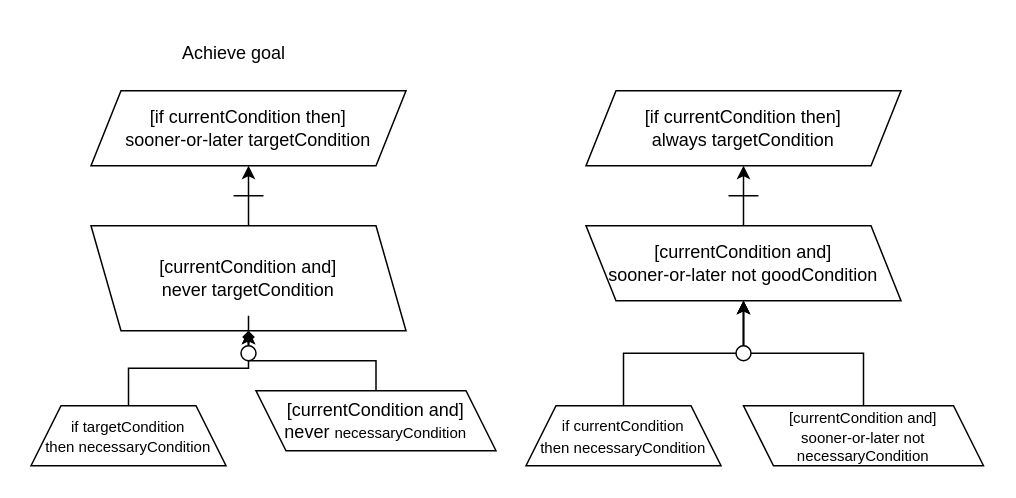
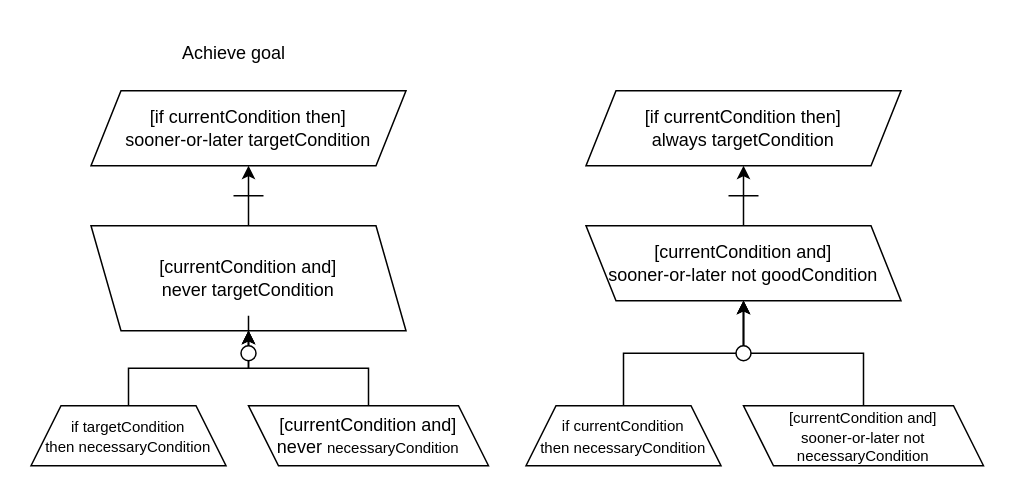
  <mxCell id="0" />
  <mxCell id="1" parent="0" />
  <mxCell id="2" value="[if currentCondition then]&lt;div&gt;sooner-or-later targetCondition&lt;/div&gt;" style="shape=parallelogram;perimeter=parallelogramPerimeter;whiteSpace=wrap;html=1;fixedSize=1;" vertex="1" parent="1"><mxGeometry x="60" y="60" width="210" height="50" as="geometry" /></mxCell>
  <mxCell id="3" value="" style="edgeStyle=orthogonalEdgeStyle;rounded=0;orthogonalLoop=1;jettySize=auto;html=1;" edge="1" parent="1" source="4" target="2"><mxGeometry relative="1" as="geometry" /></mxCell>
  <mxCell id="4" value="[currentCondition and]&lt;div&gt;never targetCondition&lt;/div&gt;" style="shape=parallelogram;perimeter=parallelogramPerimeter;whiteSpace=wrap;html=1;fixedSize=1;flipH=1;" vertex="1" parent="1"><mxGeometry x="60" y="150" width="210" height="70" as="geometry" /></mxCell>
  <mxCell id="5" value="" style="endArrow=none;html=1;rounded=0;" edge="1" parent="1"><mxGeometry width="50" height="50" relative="1" as="geometry"><mxPoint x="155" y="130" as="sourcePoint" /><mxPoint x="175" y="130" as="targetPoint" /></mxGeometry></mxCell>
- <mxCell id="6" value="" style="edgeStyle=orthogonalEdgeStyle;rounded=0;orthogonalLoop=1;jettySize=auto;html=1;endArrow=diamond;" edge="1" parent="1" source="7" target="4"><mxGeometry relative="1" as="geometry" /></mxCell>
+ <mxCell id="6" value="" style="edgeStyle=orthogonalEdgeStyle;rounded=0;orthogonalLoop=1;jettySize=auto;html=1;" edge="1" parent="1" source="7" target="4"><mxGeometry relative="1" as="geometry" /></mxCell>
  <mxCell id="7" value="&lt;font style=&quot;font-size: 10px;&quot;&gt;if targetCondition&lt;/font&gt;&lt;div style=&quot;font-size: 10px;&quot;&gt;&lt;font style=&quot;font-size: 10px;&quot;&gt;then necessaryCondition&lt;/font&gt;&lt;/div&gt;" style="shape=trapezoid;perimeter=trapezoidPerimeter;whiteSpace=wrap;html=1;fixedSize=1;" vertex="1" parent="1"><mxGeometry x="20" y="270" width="130" height="40" as="geometry" /></mxCell>
  <mxCell id="8" value="" style="edgeStyle=orthogonalEdgeStyle;rounded=0;orthogonalLoop=1;jettySize=auto;html=1;" edge="1" parent="1" source="9" target="4"><mxGeometry relative="1" as="geometry" /></mxCell>
- <mxCell id="9" value="[currentCondition and]&lt;div&gt;never&amp;nbsp;&lt;span style=&quot;font-size: 10px; background-color: initial;&quot;&gt;necessaryCondition&lt;/span&gt;&lt;/div&gt;" style="shape=parallelogram;perimeter=parallelogramPerimeter;whiteSpace=wrap;html=1;fixedSize=1;flipH=1;" vertex="1" parent="1"><mxGeometry x="170" y="260" width="160" height="40" as="geometry" /></mxCell>
+ <mxCell id="9" value="[currentCondition and]&lt;div&gt;never&amp;nbsp;&lt;span style=&quot;font-size: 10px; background-color: initial;&quot;&gt;necessaryCondition&lt;/span&gt;&lt;/div&gt;" style="shape=parallelogram;perimeter=parallelogramPerimeter;whiteSpace=wrap;html=1;fixedSize=1;flipH=1;" vertex="1" parent="1"><mxGeometry x="165" y="270" width="160" height="40" as="geometry" /></mxCell>
  <mxCell id="10" value="" style="edgeStyle=orthogonalEdgeStyle;rounded=0;orthogonalLoop=1;jettySize=auto;html=1;" edge="1" parent="1" source="11" target="4"><mxGeometry relative="1" as="geometry" /></mxCell>
  <mxCell id="11" value="" style="ellipse;whiteSpace=wrap;html=1;aspect=fixed;" vertex="1" parent="1"><mxGeometry x="160" y="230" width="10" height="10" as="geometry" /></mxCell>
  <mxCell id="12" value="Achieve goal" style="text;html=1;align=center;verticalAlign=middle;resizable=0;points=[];autosize=1;strokeColor=none;fillColor=none;" vertex="1" parent="1"><mxGeometry x="110" y="20" width="90" height="30" as="geometry" /></mxCell>
  <mxCell id="13" value="[if currentCondition then]&lt;div&gt;always targetCondition&lt;/div&gt;" style="shape=parallelogram;perimeter=parallelogramPerimeter;whiteSpace=wrap;html=1;fixedSize=1;" vertex="1" parent="1"><mxGeometry x="390" y="60" width="210" height="50" as="geometry" /></mxCell>
  <mxCell id="14" value="" style="edgeStyle=orthogonalEdgeStyle;rounded=0;orthogonalLoop=1;jettySize=auto;html=1;" edge="1" parent="1" source="15" target="13"><mxGeometry relative="1" as="geometry" /></mxCell>
  <mxCell id="15" value="[currentCondition and]&lt;div&gt;sooner-or-later not goodCondition&lt;/div&gt;" style="shape=parallelogram;perimeter=parallelogramPerimeter;whiteSpace=wrap;html=1;fixedSize=1;flipH=1;" vertex="1" parent="1"><mxGeometry x="390" y="150" width="210" height="50" as="geometry" /></mxCell>
  <mxCell id="16" value="" style="endArrow=none;html=1;rounded=0;" edge="1" parent="1"><mxGeometry width="50" height="50" relative="1" as="geometry"><mxPoint x="485" y="130" as="sourcePoint" /><mxPoint x="505" y="130" as="targetPoint" /></mxGeometry></mxCell>
  <mxCell id="17" value="" style="edgeStyle=orthogonalEdgeStyle;rounded=0;orthogonalLoop=1;jettySize=auto;html=1;" edge="1" parent="1" source="18" target="15"><mxGeometry relative="1" as="geometry" /></mxCell>
  <mxCell id="18" value="&lt;span style=&quot;font-size: 10px;&quot;&gt;if currentCondition&lt;/span&gt;&lt;div&gt;&lt;span style=&quot;font-size: 10px;&quot;&gt;then necessaryCondition&lt;/span&gt;&lt;/div&gt;" style="shape=trapezoid;perimeter=trapezoidPerimeter;whiteSpace=wrap;html=1;fixedSize=1;" vertex="1" parent="1"><mxGeometry x="350" y="270" width="130" height="40" as="geometry" /></mxCell>
  <mxCell id="19" value="" style="edgeStyle=orthogonalEdgeStyle;rounded=0;orthogonalLoop=1;jettySize=auto;html=1;" edge="1" parent="1" source="20" target="15"><mxGeometry relative="1" as="geometry" /></mxCell>
  <mxCell id="20" value="&lt;font style=&quot;font-size: 10px;&quot;&gt;[currentCondition and]&lt;/font&gt;&lt;div style=&quot;font-size: 10px;&quot;&gt;&lt;font style=&quot;font-size: 10px;&quot;&gt;sooner-or-later not necessaryCondition&lt;/font&gt;&lt;/div&gt;" style="shape=parallelogram;perimeter=parallelogramPerimeter;whiteSpace=wrap;html=1;fixedSize=1;flipH=1;" vertex="1" parent="1"><mxGeometry x="495" y="270" width="160" height="40" as="geometry" /></mxCell>
  <mxCell id="21" value="" style="edgeStyle=orthogonalEdgeStyle;rounded=0;orthogonalLoop=1;jettySize=auto;html=1;" edge="1" parent="1" source="22" target="15"><mxGeometry relative="1" as="geometry" /></mxCell>
  <mxCell id="22" value="" style="ellipse;whiteSpace=wrap;html=1;aspect=fixed;" vertex="1" parent="1"><mxGeometry x="490" y="230" width="10" height="10" as="geometry" /></mxCell>
